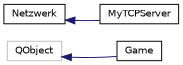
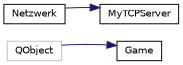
  digraph {
    rankdir=LR
    node [color=black fillcolor=white fontname=Helvetica fontsize=10 shape=record style=filled]
    edge [color=midnightblue dir=back fontname=Helvetica fontsize=10 labelfontname=Helvetica labelfontsize=10 style=solid]
    n1 [color=grey75 height=0.2 label=QObject width=0.4]
    n2 [height=0.2 label=Game width=0.4]
    n3 [height=0.2 label=Netzwerk width=0.4]
    n4 [height=0.2 label=MyTCPServer width=0.4]
-   n1 -> n2
-   n3 -> n4
+   n2 -> n1
+   n4 -> n3
  }
